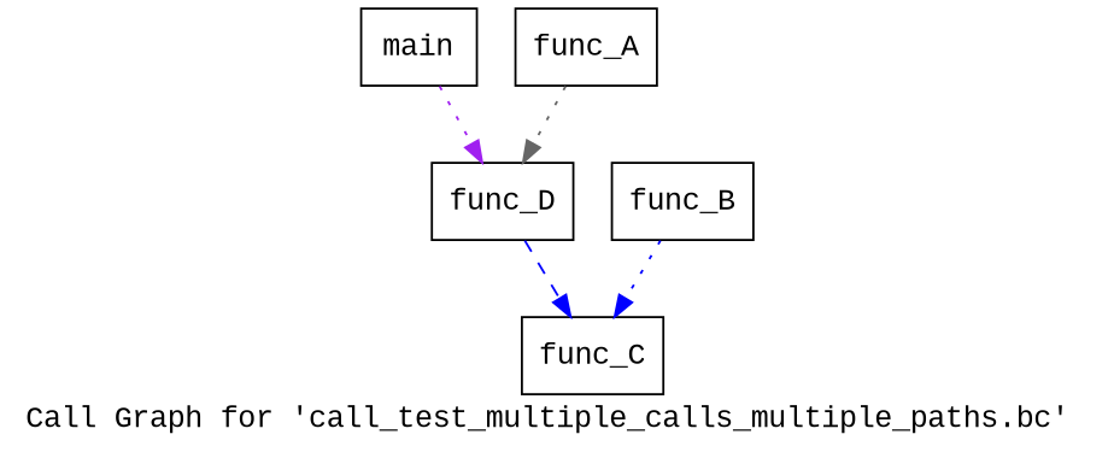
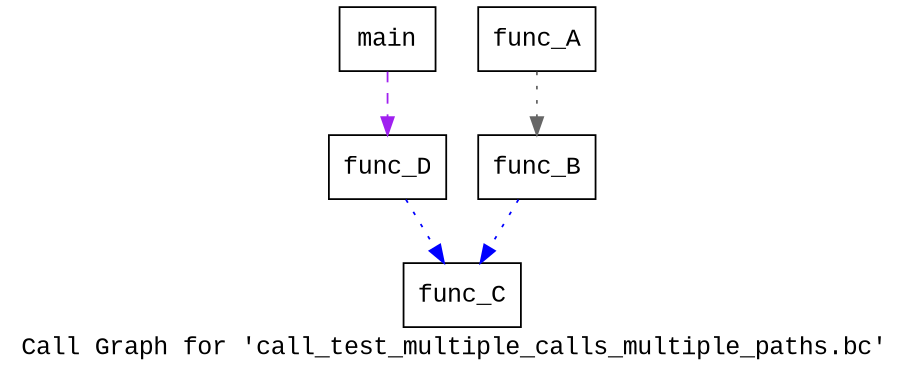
  digraph {
    fontname="Liberation Mono"
    label="Call Graph for 'call_test_multiple_calls_multiple_paths.bc' "
    node [fontname="Liberation Mono" shape=box style=solid]
    edge [color=blue fontname="Liberation Mono" style=dashed]
    n1 [label=main]
    n2 [label=func_D]
    n3 [label=func_A]
    n4 [label=func_B]
    n5 [label=func_C]
-   n1 -> n2 [color=purple style=dotted]
-   n2 -> n5
-   n3 -> n2 [color=gray40 style=dotted]
+   n1 -> n2 [color=purple]
+   n2 -> n5 [style=dotted]
+   n3 -> n4 [color=gray40 style=dotted]
    n4 -> n5 [style=dotted]
  }
